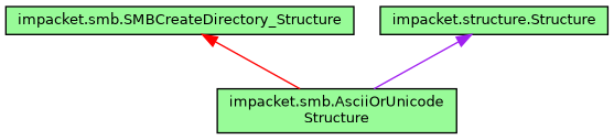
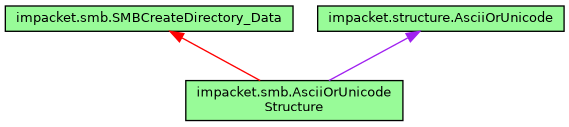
  digraph {
    node [color=black fillcolor=palegreen fontname=Helvetica fontsize=10 shape=record style=filled]
    edge [dir=back fontname=Helvetica fontsize=10 labelfontname=Helvetica labelfontsize=10 style=solid]
-   n1 [fontcolor=black height=0.2 label="impacket.smb.SMBCreateDirectory_Structure" width=0.4]
+   n1 [fontcolor=black height=0.2 label="impacket.smb.SMBCreateDirectory_Data" width=0.4]
    n2 [height=0.2 label="impacket.smb.AsciiOrUnicode\lStructure" width=0.4]
-   n3 [height=0.2 label="impacket.structure.Structure" width=0.4]
+   n3 [height=0.2 label="impacket.structure.AsciiOrUnicode" width=0.4]
    n1 -> n2 [color=red]
    n3 -> n2 [color=purple]
  }
